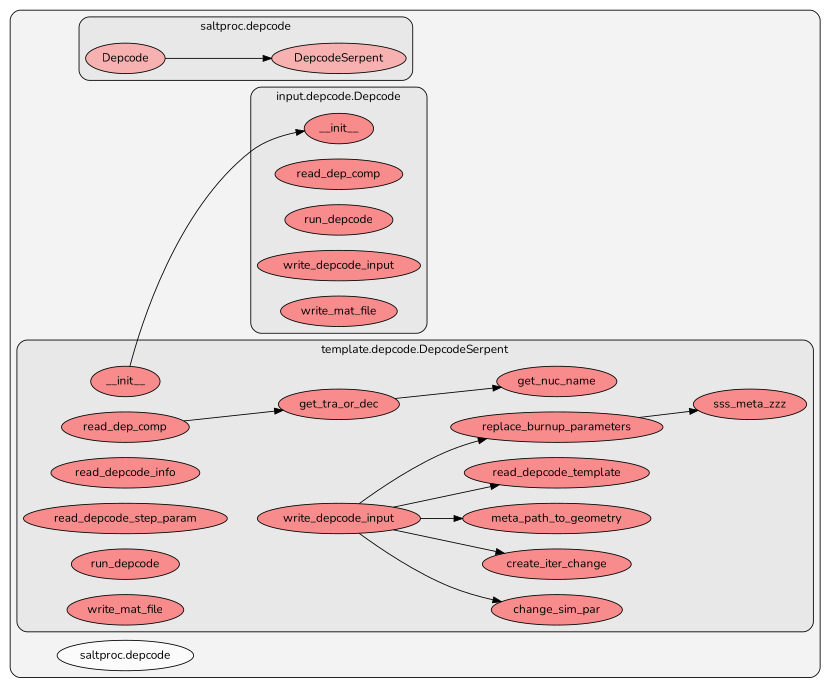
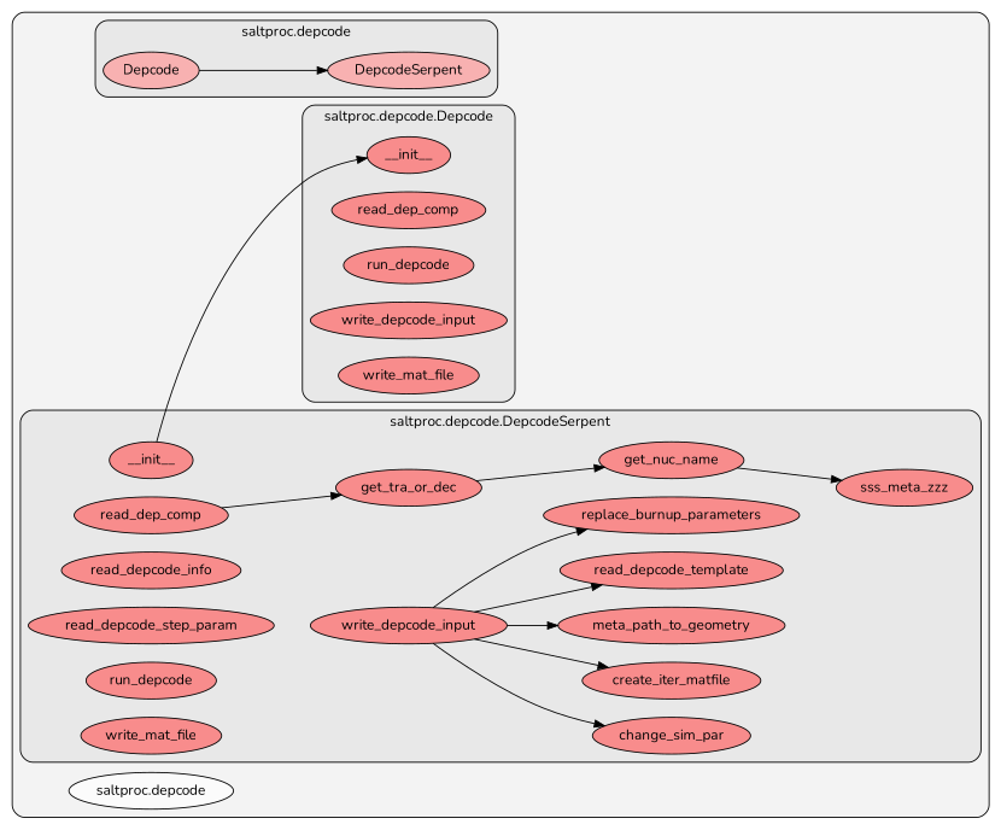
  digraph {
    clusterrank=local
    fontname=Nunito
    rankdir=LR
    node [fillcolor="#ff6565b2" fontcolor="#000000" fontname=Nunito group=0 style=filled]
    edge [color="#000000" fontname=Nunito style=solid]
    n1 [fillcolor="#ff9999b2" label=Depcode]
    n2 [fillcolor="#ff9999b2" label=DepcodeSerpent]
    n3 [label=__init__]
    n4 [label=read_dep_comp]
    n5 [label=run_depcode]
    n6 [label=write_depcode_input]
    n7 [label=write_mat_file]
    n8 [label=__init__]
    n9 [label=change_sim_par]
-   n10 [label=create_iter_change]
+   n10 [label=create_iter_matfile]
    n11 [label=get_nuc_name]
    n12 [label=get_tra_or_dec]
    n13 [label=meta_path_to_geometry]
    n14 [label=read_dep_comp]
    n15 [label=read_depcode_info]
    n16 [label=read_depcode_step_param]
    n17 [label=read_depcode_template]
    n18 [label=replace_burnup_parameters]
    n19 [label=run_depcode]
    n20 [label=sss_meta_zzz]
    n21 [label=write_depcode_input]
    n22 [label=write_mat_file]
    n23 [fillcolor="#ffffffb2" label="saltproc.depcode"]
    subgraph cluster_1 {
      fillcolor="#80808018"
      style="filled,rounded"
      n23
      subgraph cluster_2 {
        fillcolor="#80808018"
        label="saltproc.depcode"
        style="filled,rounded"
        n1
        n2
      }
      subgraph cluster_3 {
        fillcolor="#80808018"
-       label="input.depcode.Depcode"
+       label="saltproc.depcode.Depcode"
        style="filled,rounded"
        n3
        n4
        n5
        n6
        n7
      }
      subgraph cluster_4 {
        fillcolor="#80808018"
-       label="template.depcode.DepcodeSerpent"
+       label="saltproc.depcode.DepcodeSerpent"
        style="filled,rounded"
        n8
        n9
        n10
        n11
        n12
        n13
        n14
        n15
        n16
        n17
        n18
        n19
        n20
        n21
        n22
      }
    }
    n1 -> n2
    n8 -> n3
-   n18 -> n20
+   n11 -> n20
    n12 -> n11
    n14 -> n12
    n21 -> n9
    n21 -> n10
    n21 -> n13
    n21 -> n17
    n21 -> n18
  }
